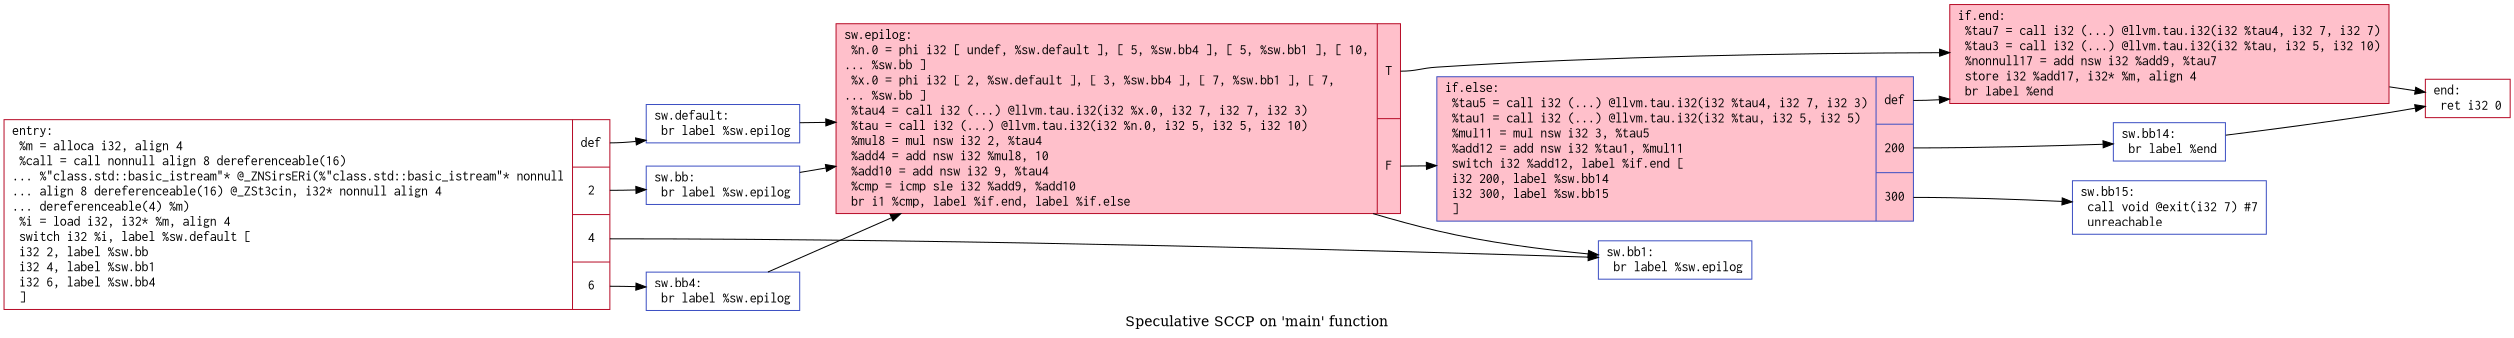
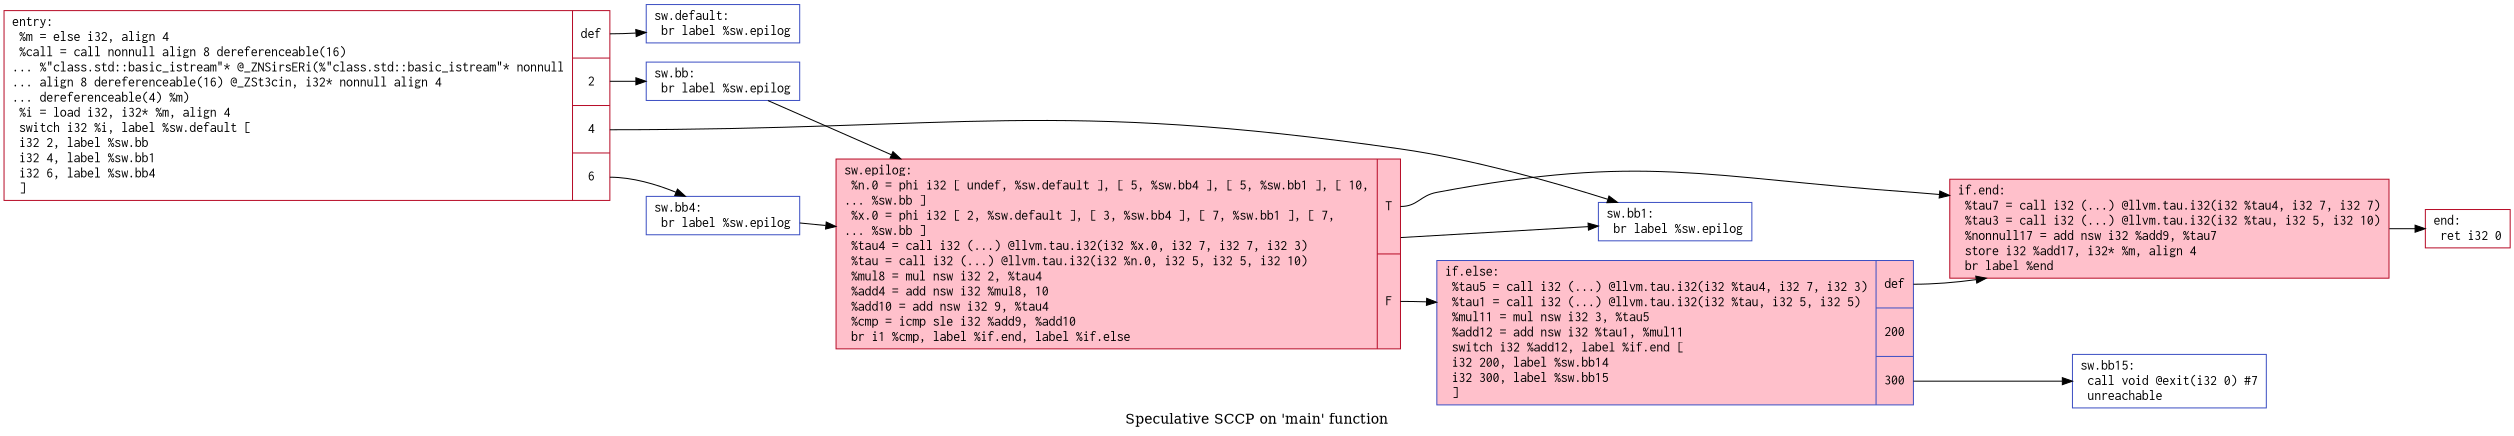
  digraph {
    label="Speculative SCCP on 'main' function"
    rankdir=LR
    node [color="#3d50c3ff" fillcolor="#d24b4070" fontname=Courier shape=record]
    edge [fontname=Courier]
-   n1 [color="#b70d28ff" fillcolor="#b70d2870" label="{entry:\l  %m = alloca i32, align 4\l  %call = call nonnull align 8 dereferenceable(16)\l... %\"class.std::basic_istream\"* @_ZNSirsERi(%\"class.std::basic_istream\"* nonnull\l... align 8 dereferenceable(16) @_ZSt3cin, i32* nonnull align 4\l... dereferenceable(4) %m)\l  %i = load i32, i32* %m, align 4\l  switch i32 %i, label %sw.default [\l    i32 2, label %sw.bb\l    i32 4, label %sw.bb1\l    i32 6, label %sw.bb4\l  ]\l|{<s0>def|<s1>2|<s2>4|<s3>6}}"]
+   n1 [color="#b70d28ff" fillcolor="#b70d2870" label="{entry:\l  %m = else i32, align 4\l  %call = call nonnull align 8 dereferenceable(16)\l... %\"class.std::basic_istream\"* @_ZNSirsERi(%\"class.std::basic_istream\"* nonnull\l... align 8 dereferenceable(16) @_ZSt3cin, i32* nonnull align 4\l... dereferenceable(4) %m)\l  %i = load i32, i32* %m, align 4\l  switch i32 %i, label %sw.default [\l    i32 2, label %sw.bb\l    i32 4, label %sw.bb1\l    i32 6, label %sw.bb4\l  ]\l|{<s0>def|<s1>2|<s2>4|<s3>6}}"]
    n2 [label="{sw.default:                                       \l  br label %sw.epilog\l}"]
    n3 [label="{sw.bb:                                            \l  br label %sw.epilog\l}"]
    n4 [label="{sw.bb1:                                           \l  br label %sw.epilog\l}"]
    n5 [label="{sw.bb4:                                           \l  br label %sw.epilog\l}"]
    n6 [color="#b70d28ff" fillcolor="#FFC0CB" label="{sw.epilog:                                        \l  %n.0 = phi i32 [ undef, %sw.default ], [ 5, %sw.bb4 ], [ 5, %sw.bb1 ], [ 10,\l... %sw.bb ]\l  %x.0 = phi i32 [ 2, %sw.default ], [ 3, %sw.bb4 ], [ 7, %sw.bb1 ], [ 7,\l... %sw.bb ]\l  %tau4 = call i32 (...) @llvm.tau.i32(i32 %x.0, i32 7, i32 7, i32 3)\l  %tau = call i32 (...) @llvm.tau.i32(i32 %n.0, i32 5, i32 5, i32 10)\l  %mul8 = mul nsw i32 2, %tau4\l  %add4 = add nsw i32 %mul8, 10\l  %add10 = add nsw i32 9, %tau4\l  %cmp = icmp sle i32 %add9, %add10\l  br i1 %cmp, label %if.end, label %if.else\l|{<s0>T|<s1>F}}" style=filled]
    n7 [color="#b70d28ff" fillcolor="#FFC0CB" label="{if.end:                                           \l  %tau7 = call i32 (...) @llvm.tau.i32(i32 %tau4, i32 7, i32 7)\l  %tau3 = call i32 (...) @llvm.tau.i32(i32 %tau, i32 5, i32 10)\l  %nonnull17 = add nsw i32 %add9, %tau7\l  store i32 %add17, i32* %m, align 4\l  br label %end\l}" style=filled]
    n8 [fillcolor="#FFC0CB" label="{if.else:                                          \l  %tau5 = call i32 (...) @llvm.tau.i32(i32 %tau4, i32 7, i32 3)\l  %tau1 = call i32 (...) @llvm.tau.i32(i32 %tau, i32 5, i32 5)\l  %mul11 = mul nsw i32 3, %tau5\l  %add12 = add nsw i32 %tau1, %mul11\l  switch i32 %add12, label %if.end [\l    i32 200, label %sw.bb14\l    i32 300, label %sw.bb15\l  ]\l|{<s0>def|<s1>200|<s2>300}}" style=filled]
    n9 [color="#b70d28ff" fillcolor="#b70d2870" label="{end:                                              \l  ret i32 0\l}"]
-   n10 [label="{sw.bb14:                                          \l  br label %end\l}"]
-   n11 [fillcolor="#6282ea70" label="{sw.bb15:                                          \l  call void @exit(i32 7) #7\l  unreachable\l}"]
+   n11 [fillcolor="#6282ea70" label="{sw.bb15:                                          \l  call void @exit(i32 0) #7\l  unreachable\l}"]
    n1 -> n2 [tailport=s0]
    n1 -> n3 [tailport=s1]
    n1 -> n4 [tailport=s2]
    n1 -> n5 [tailport=s3]
-   n2 -> n6
    n3 -> n6
    n5 -> n6
    n6 -> n4
    n6 -> n7 [tailport=s0]
    n6 -> n8 [tailport=s1]
    n7 -> n9
    n8 -> n7 [tailport=s0]
-   n8 -> n10 [tailport=s1]
    n8 -> n11 [tailport=s2]
-   n10 -> n9
  }
